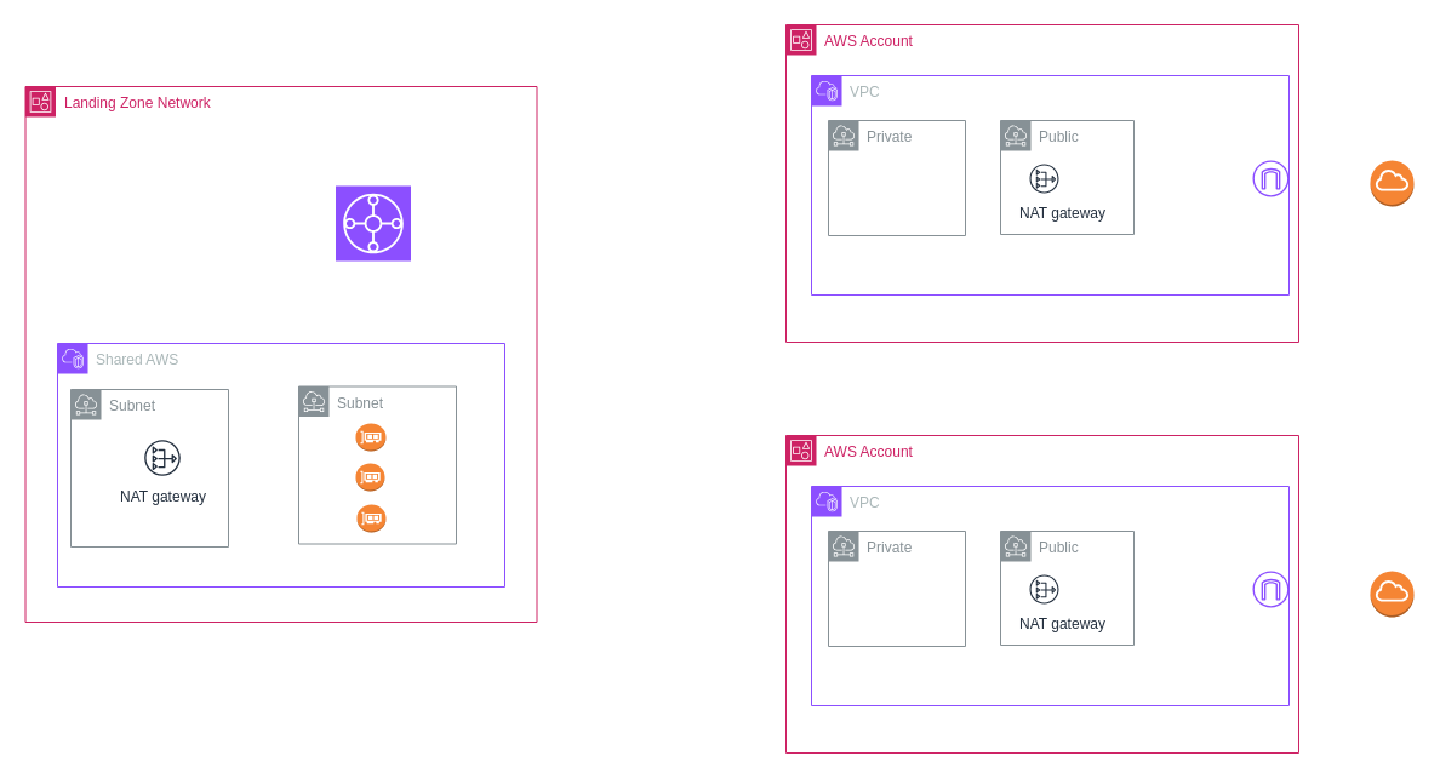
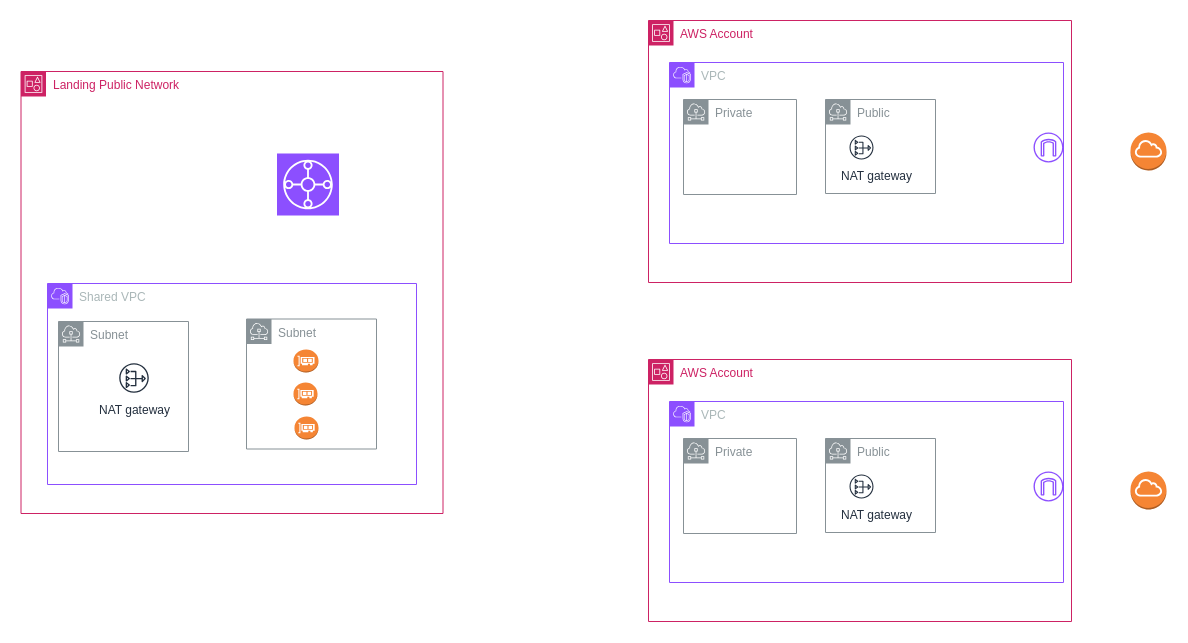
  <mxCell id="0" />
  <mxCell id="1" parent="0" />
- <mxCell id="2" value="Landing Zone Network" style="points=[[0,0],[0.25,0],[0.5,0],[0.75,0],[1,0],[1,0.25],[1,0.5],[1,0.75],[1,1],[0.75,1],[0.5,1],[0.25,1],[0,1],[0,0.75],[0,0.5],[0,0.25]];outlineConnect=0;gradientColor=none;html=1;whiteSpace=wrap;fontSize=12;fontStyle=0;container=1;pointerEvents=0;collapsible=0;recursiveResize=0;shape=mxgraph.aws4.group;grIcon=mxgraph.aws4.group_account;strokeColor=#CD2264;fillColor=none;verticalAlign=top;align=left;spacingLeft=30;fontColor=#CD2264;dashed=0;" vertex="1" parent="1"><mxGeometry x="20.5" y="71" width="422" height="442" as="geometry" /></mxCell>
+ <mxCell id="2" value="Landing Public Network" style="points=[[0,0],[0.25,0],[0.5,0],[0.75,0],[1,0],[1,0.25],[1,0.5],[1,0.75],[1,1],[0.75,1],[0.5,1],[0.25,1],[0,1],[0,0.75],[0,0.5],[0,0.25]];outlineConnect=0;gradientColor=none;html=1;whiteSpace=wrap;fontSize=12;fontStyle=0;container=1;pointerEvents=0;collapsible=0;recursiveResize=0;shape=mxgraph.aws4.group;grIcon=mxgraph.aws4.group_account;strokeColor=#CD2264;fillColor=none;verticalAlign=top;align=left;spacingLeft=30;fontColor=#CD2264;dashed=0;" vertex="1" parent="1"><mxGeometry x="20.5" y="71" width="422" height="442" as="geometry" /></mxCell>
  <mxCell id="3" value="" style="sketch=0;points=[[0,0,0],[0.25,0,0],[0.5,0,0],[0.75,0,0],[1,0,0],[0,1,0],[0.25,1,0],[0.5,1,0],[0.75,1,0],[1,1,0],[0,0.25,0],[0,0.5,0],[0,0.75,0],[1,0.25,0],[1,0.5,0],[1,0.75,0]];outlineConnect=0;fontColor=#232F3E;fillColor=#8C4FFF;strokeColor=#ffffff;dashed=0;verticalLabelPosition=bottom;verticalAlign=top;align=center;html=1;fontSize=12;fontStyle=0;aspect=fixed;shape=mxgraph.aws4.resourceIcon;resIcon=mxgraph.aws4.transit_gateway;" vertex="1" parent="2"><mxGeometry x="256" y="82" width="62" height="62" as="geometry" /></mxCell>
- <mxCell id="4" value="Shared AWS" style="points=[[0,0],[0.25,0],[0.5,0],[0.75,0],[1,0],[1,0.25],[1,0.5],[1,0.75],[1,1],[0.75,1],[0.5,1],[0.25,1],[0,1],[0,0.75],[0,0.5],[0,0.25]];outlineConnect=0;gradientColor=none;html=1;whiteSpace=wrap;fontSize=12;fontStyle=0;container=1;pointerEvents=0;collapsible=0;recursiveResize=0;shape=mxgraph.aws4.group;grIcon=mxgraph.aws4.group_vpc2;strokeColor=#8C4FFF;fillColor=none;verticalAlign=top;align=left;spacingLeft=30;fontColor=#AAB7B8;dashed=0;" vertex="1" parent="1"><mxGeometry x="47" y="283" width="369" height="201" as="geometry" /></mxCell>
+ <mxCell id="4" value="Shared VPC" style="points=[[0,0],[0.25,0],[0.5,0],[0.75,0],[1,0],[1,0.25],[1,0.5],[1,0.75],[1,1],[0.75,1],[0.5,1],[0.25,1],[0,1],[0,0.75],[0,0.5],[0,0.25]];outlineConnect=0;gradientColor=none;html=1;whiteSpace=wrap;fontSize=12;fontStyle=0;container=1;pointerEvents=0;collapsible=0;recursiveResize=0;shape=mxgraph.aws4.group;grIcon=mxgraph.aws4.group_vpc2;strokeColor=#8C4FFF;fillColor=none;verticalAlign=top;align=left;spacingLeft=30;fontColor=#AAB7B8;dashed=0;" vertex="1" parent="1"><mxGeometry x="47" y="283" width="369" height="201" as="geometry" /></mxCell>
  <mxCell id="5" value="Subnet" style="sketch=0;outlineConnect=0;gradientColor=none;html=1;whiteSpace=wrap;fontSize=12;fontStyle=0;shape=mxgraph.aws4.group;grIcon=mxgraph.aws4.group_subnet;strokeColor=#879196;fillColor=none;verticalAlign=top;align=left;spacingLeft=30;fontColor=#879196;dashed=0;" vertex="1" parent="4"><mxGeometry x="11" y="38" width="130" height="130" as="geometry" /></mxCell>
  <mxCell id="6" value="Subnet" style="sketch=0;outlineConnect=0;gradientColor=none;html=1;whiteSpace=wrap;fontSize=12;fontStyle=0;shape=mxgraph.aws4.group;grIcon=mxgraph.aws4.group_subnet;strokeColor=#879196;fillColor=none;verticalAlign=top;align=left;spacingLeft=30;fontColor=#879196;dashed=0;" vertex="1" parent="4"><mxGeometry x="199" y="35.5" width="130" height="130" as="geometry" /></mxCell>
  <mxCell id="7" value="NAT gateway" style="sketch=0;outlineConnect=0;fontColor=#232F3E;gradientColor=none;strokeColor=#232F3E;fillColor=#ffffff;dashed=0;verticalLabelPosition=bottom;verticalAlign=top;align=center;html=1;fontSize=12;fontStyle=0;aspect=fixed;shape=mxgraph.aws4.resourceIcon;resIcon=mxgraph.aws4.nat_gateway;" vertex="1" parent="4"><mxGeometry x="68" y="76" width="37" height="37" as="geometry" /></mxCell>
  <mxCell id="8" value="" style="outlineConnect=0;dashed=0;verticalLabelPosition=bottom;verticalAlign=top;align=center;html=1;shape=mxgraph.aws3.elastic_network_interface;fillColor=#F58534;gradientColor=none;" vertex="1" parent="4"><mxGeometry x="246" y="99" width="24" height="23" as="geometry" /></mxCell>
  <mxCell id="9" value="" style="outlineConnect=0;dashed=0;verticalLabelPosition=bottom;verticalAlign=top;align=center;html=1;shape=mxgraph.aws3.elastic_network_interface;fillColor=#F58534;gradientColor=none;" vertex="1" parent="4"><mxGeometry x="246" y="66" width="25" height="23" as="geometry" /></mxCell>
  <mxCell id="10" value="" style="outlineConnect=0;dashed=0;verticalLabelPosition=bottom;verticalAlign=top;align=center;html=1;shape=mxgraph.aws3.elastic_network_interface;fillColor=#F58534;gradientColor=none;" vertex="1" parent="4"><mxGeometry x="247" y="133" width="24" height="23" as="geometry" /></mxCell>
  <mxCell id="11" value="" style="group" vertex="1" connectable="0" parent="1"><mxGeometry x="648" y="20" width="518" height="262" as="geometry" /></mxCell>
  <mxCell id="12" value="AWS Account" style="points=[[0,0],[0.25,0],[0.5,0],[0.75,0],[1,0],[1,0.25],[1,0.5],[1,0.75],[1,1],[0.75,1],[0.5,1],[0.25,1],[0,1],[0,0.75],[0,0.5],[0,0.25]];outlineConnect=0;gradientColor=none;html=1;whiteSpace=wrap;fontSize=12;fontStyle=0;container=1;pointerEvents=0;collapsible=0;recursiveResize=0;shape=mxgraph.aws4.group;grIcon=mxgraph.aws4.group_account;strokeColor=#CD2264;fillColor=none;verticalAlign=top;align=left;spacingLeft=30;fontColor=#CD2264;dashed=0;" vertex="1" parent="11"><mxGeometry width="423" height="262" as="geometry" /></mxCell>
  <mxCell id="13" value="VPC" style="points=[[0,0],[0.25,0],[0.5,0],[0.75,0],[1,0],[1,0.25],[1,0.5],[1,0.75],[1,1],[0.75,1],[0.5,1],[0.25,1],[0,1],[0,0.75],[0,0.5],[0,0.25]];outlineConnect=0;gradientColor=none;html=1;whiteSpace=wrap;fontSize=12;fontStyle=0;container=1;pointerEvents=0;collapsible=0;recursiveResize=0;shape=mxgraph.aws4.group;grIcon=mxgraph.aws4.group_vpc2;strokeColor=#8C4FFF;fillColor=none;verticalAlign=top;align=left;spacingLeft=30;fontColor=#AAB7B8;dashed=0;sketch=0;fontFamily=Helvetica;" vertex="1" parent="12"><mxGeometry x="21" y="42" width="394" height="181" as="geometry" /></mxCell>
  <mxCell id="14" value="Private" style="sketch=0;outlineConnect=0;gradientColor=none;html=1;whiteSpace=wrap;fontSize=12;fontStyle=0;shape=mxgraph.aws4.group;grIcon=mxgraph.aws4.group_subnet;strokeColor=#879196;fillColor=none;verticalAlign=top;align=left;spacingLeft=30;fontColor=#879196;dashed=0;" vertex="1" parent="13"><mxGeometry x="14" y="37" width="113" height="95" as="geometry" /></mxCell>
  <mxCell id="15" value="Public" style="sketch=0;outlineConnect=0;gradientColor=none;html=1;whiteSpace=wrap;fontSize=12;fontStyle=0;shape=mxgraph.aws4.group;grIcon=mxgraph.aws4.group_subnet;strokeColor=#879196;fillColor=none;verticalAlign=top;align=left;spacingLeft=30;fontColor=#879196;dashed=0;" vertex="1" parent="13"><mxGeometry x="156" y="37" width="110" height="94" as="geometry" /></mxCell>
  <mxCell id="16" value="NAT gateway" style="sketch=0;outlineConnect=0;fontColor=#232F3E;gradientColor=none;strokeColor=#232F3E;fillColor=#ffffff;dashed=0;verticalLabelPosition=bottom;verticalAlign=top;align=center;html=1;fontSize=12;fontStyle=0;aspect=fixed;shape=mxgraph.aws4.resourceIcon;resIcon=mxgraph.aws4.nat_gateway;spacingLeft=30;fontFamily=Helvetica;" vertex="1" parent="13"><mxGeometry x="177" y="70" width="30" height="30" as="geometry" /></mxCell>
  <mxCell id="17" value="" style="sketch=0;outlineConnect=0;fontColor=#232F3E;gradientColor=none;fillColor=#8C4FFF;strokeColor=none;dashed=0;verticalLabelPosition=bottom;verticalAlign=top;align=center;html=1;fontSize=12;fontStyle=0;aspect=fixed;pointerEvents=1;shape=mxgraph.aws4.internet_gateway;spacingLeft=30;fontFamily=Helvetica;" vertex="1" parent="13"><mxGeometry x="364" y="70" width="30" height="30" as="geometry" /></mxCell>
  <mxCell id="18" value="" style="outlineConnect=0;dashed=0;verticalLabelPosition=bottom;verticalAlign=top;align=center;html=1;shape=mxgraph.aws3.internet_gateway;fillColor=#F58534;gradientColor=none;sketch=0;strokeColor=#879196;spacingLeft=30;fontFamily=Helvetica;fontSize=12;fontColor=#879196;" vertex="1" parent="11"><mxGeometry x="482" y="112" width="36" height="38" as="geometry" /></mxCell>
  <mxCell id="19" value="" style="group" vertex="1" connectable="0" parent="1"><mxGeometry x="648" y="359" width="518" height="262" as="geometry" /></mxCell>
  <mxCell id="20" value="AWS Account" style="points=[[0,0],[0.25,0],[0.5,0],[0.75,0],[1,0],[1,0.25],[1,0.5],[1,0.75],[1,1],[0.75,1],[0.5,1],[0.25,1],[0,1],[0,0.75],[0,0.5],[0,0.25]];outlineConnect=0;gradientColor=none;html=1;whiteSpace=wrap;fontSize=12;fontStyle=0;container=1;pointerEvents=0;collapsible=0;recursiveResize=0;shape=mxgraph.aws4.group;grIcon=mxgraph.aws4.group_account;strokeColor=#CD2264;fillColor=none;verticalAlign=top;align=left;spacingLeft=30;fontColor=#CD2264;dashed=0;" vertex="1" parent="19"><mxGeometry width="423" height="262" as="geometry" /></mxCell>
  <mxCell id="21" value="VPC" style="points=[[0,0],[0.25,0],[0.5,0],[0.75,0],[1,0],[1,0.25],[1,0.5],[1,0.75],[1,1],[0.75,1],[0.5,1],[0.25,1],[0,1],[0,0.75],[0,0.5],[0,0.25]];outlineConnect=0;gradientColor=none;html=1;whiteSpace=wrap;fontSize=12;fontStyle=0;container=1;pointerEvents=0;collapsible=0;recursiveResize=0;shape=mxgraph.aws4.group;grIcon=mxgraph.aws4.group_vpc2;strokeColor=#8C4FFF;fillColor=none;verticalAlign=top;align=left;spacingLeft=30;fontColor=#AAB7B8;dashed=0;sketch=0;fontFamily=Helvetica;" vertex="1" parent="20"><mxGeometry x="21" y="42" width="394" height="181" as="geometry" /></mxCell>
  <mxCell id="22" value="Private" style="sketch=0;outlineConnect=0;gradientColor=none;html=1;whiteSpace=wrap;fontSize=12;fontStyle=0;shape=mxgraph.aws4.group;grIcon=mxgraph.aws4.group_subnet;strokeColor=#879196;fillColor=none;verticalAlign=top;align=left;spacingLeft=30;fontColor=#879196;dashed=0;" vertex="1" parent="21"><mxGeometry x="14" y="37" width="113" height="95" as="geometry" /></mxCell>
  <mxCell id="23" value="Public" style="sketch=0;outlineConnect=0;gradientColor=none;html=1;whiteSpace=wrap;fontSize=12;fontStyle=0;shape=mxgraph.aws4.group;grIcon=mxgraph.aws4.group_subnet;strokeColor=#879196;fillColor=none;verticalAlign=top;align=left;spacingLeft=30;fontColor=#879196;dashed=0;" vertex="1" parent="21"><mxGeometry x="156" y="37" width="110" height="94" as="geometry" /></mxCell>
  <mxCell id="24" value="NAT gateway" style="sketch=0;outlineConnect=0;fontColor=#232F3E;gradientColor=none;strokeColor=#232F3E;fillColor=#ffffff;dashed=0;verticalLabelPosition=bottom;verticalAlign=top;align=center;html=1;fontSize=12;fontStyle=0;aspect=fixed;shape=mxgraph.aws4.resourceIcon;resIcon=mxgraph.aws4.nat_gateway;spacingLeft=30;fontFamily=Helvetica;" vertex="1" parent="21"><mxGeometry x="177" y="70" width="30" height="30" as="geometry" /></mxCell>
  <mxCell id="25" value="" style="sketch=0;outlineConnect=0;fontColor=#232F3E;gradientColor=none;fillColor=#8C4FFF;strokeColor=none;dashed=0;verticalLabelPosition=bottom;verticalAlign=top;align=center;html=1;fontSize=12;fontStyle=0;aspect=fixed;pointerEvents=1;shape=mxgraph.aws4.internet_gateway;spacingLeft=30;fontFamily=Helvetica;" vertex="1" parent="21"><mxGeometry x="364" y="70" width="30" height="30" as="geometry" /></mxCell>
  <mxCell id="26" value="" style="outlineConnect=0;dashed=0;verticalLabelPosition=bottom;verticalAlign=top;align=center;html=1;shape=mxgraph.aws3.internet_gateway;fillColor=#F58534;gradientColor=none;sketch=0;strokeColor=#879196;spacingLeft=30;fontFamily=Helvetica;fontSize=12;fontColor=#879196;" vertex="1" parent="19"><mxGeometry x="482" y="112" width="36" height="38" as="geometry" /></mxCell>
